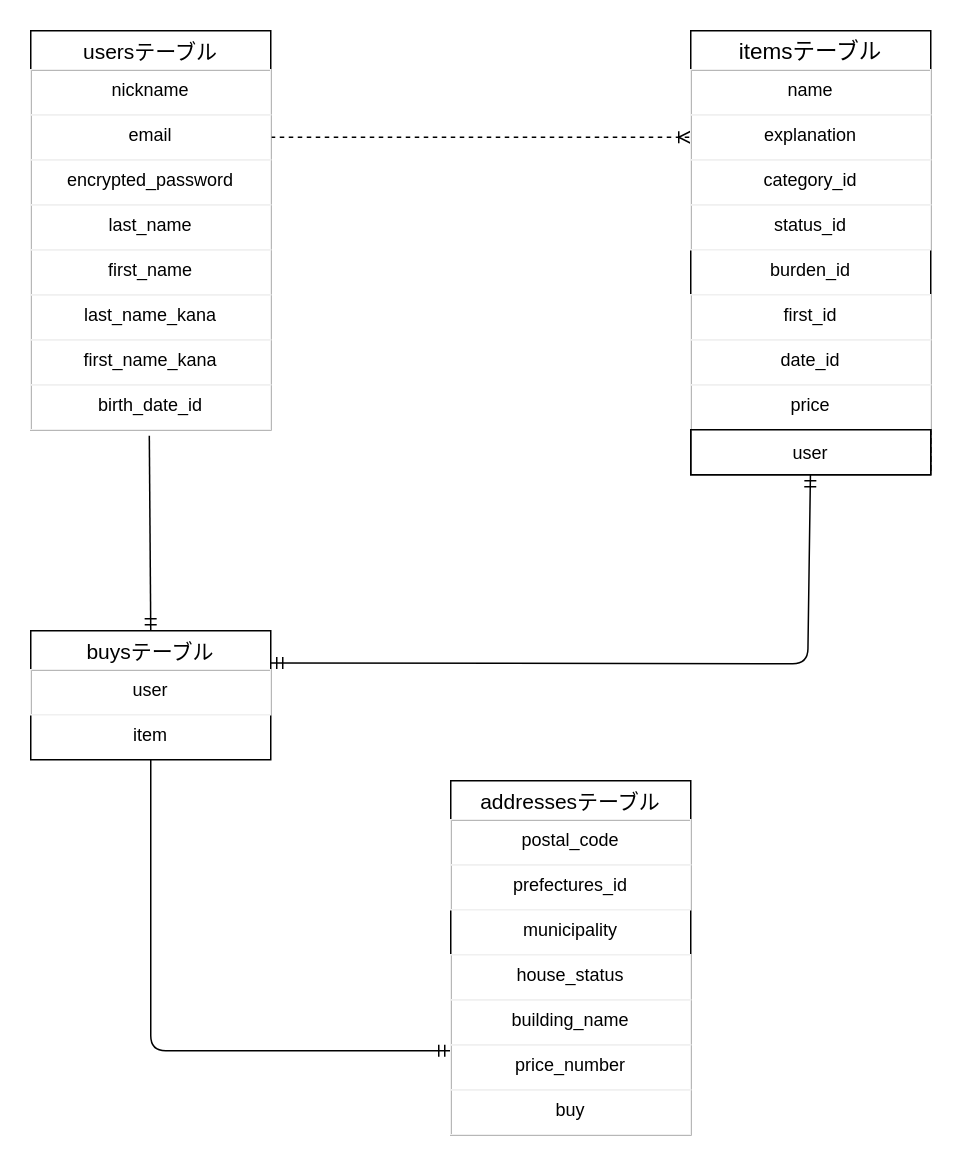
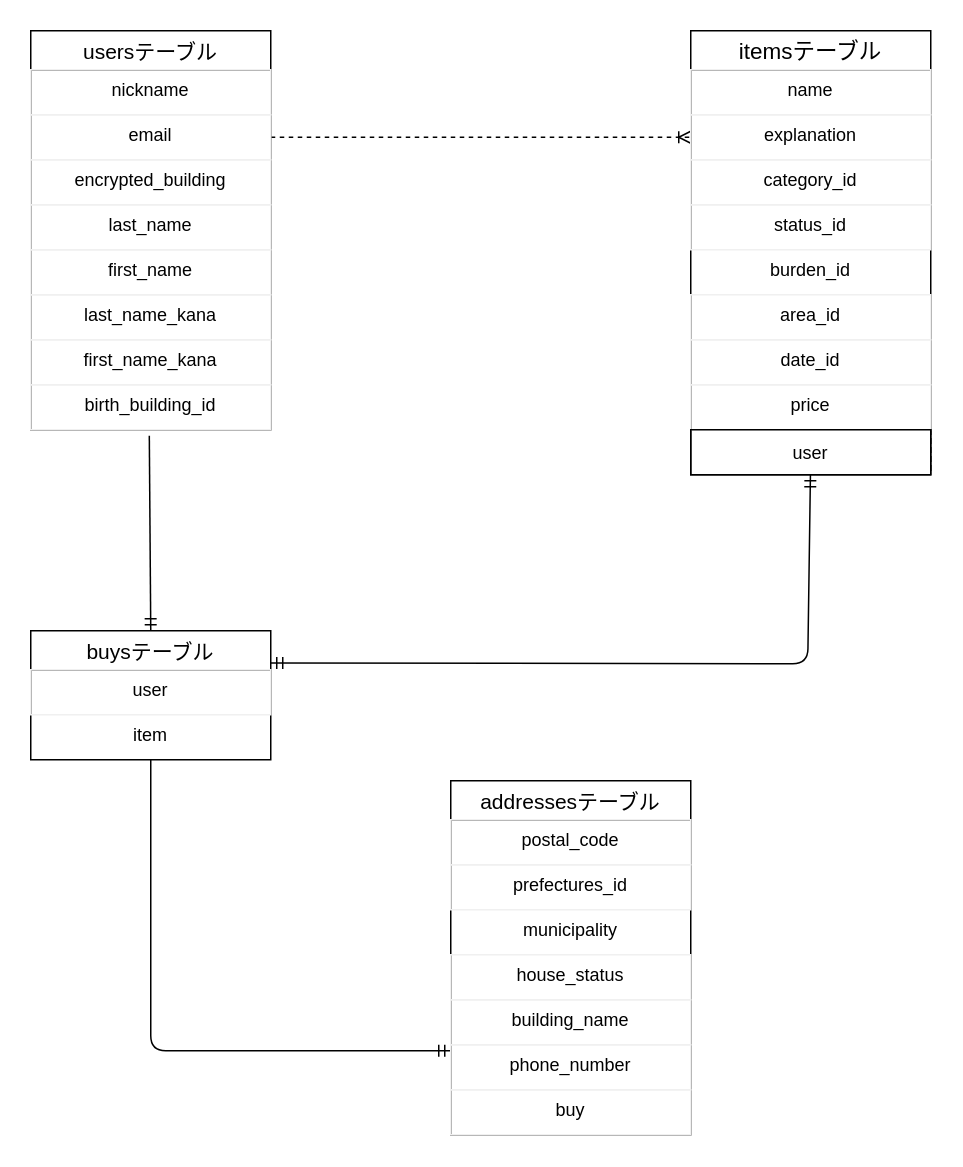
  <mxCell id="0" />
  <mxCell id="1" parent="0" />
  <mxCell id="2" value="" style="fontSize=12;html=1;endArrow=ERoneToMany;entryX=0;entryY=0.5;entryDx=0;entryDy=0;exitX=1;exitY=0.5;exitDx=0;exitDy=0;dashed=1;" parent="1" source="9" target="21" edge="1"><mxGeometry width="100" height="100" relative="1" as="geometry"><mxPoint x="190" y="210" as="sourcePoint" /><mxPoint x="440" y="330" as="targetPoint" /></mxGeometry></mxCell>
  <mxCell id="3" value="" style="fontSize=12;html=1;endArrow=ERmandOne;startArrow=ERmandOne;exitX=1;exitY=0.25;exitDx=0;exitDy=0;" parent="1" source="16" target="28" edge="1"><mxGeometry width="100" height="100" relative="1" as="geometry"><mxPoint x="210" y="421" as="sourcePoint" /><mxPoint x="440" y="330" as="targetPoint" /><Array as="points"><mxPoint x="538" y="442" /></Array></mxGeometry></mxCell>
  <mxCell id="4" value="" style="fontSize=12;html=1;endArrow=ERmandOne;exitX=0.494;exitY=1.133;exitDx=0;exitDy=0;exitPerimeter=0;" parent="1" source="15" edge="1"><mxGeometry width="100" height="100" relative="1" as="geometry"><mxPoint x="100" y="280" as="sourcePoint" /><mxPoint x="100" y="420" as="targetPoint" /></mxGeometry></mxCell>
  <mxCell id="5" style="edgeStyle=none;rounded=0;orthogonalLoop=1;jettySize=auto;html=1;entryX=0.5;entryY=0;entryDx=0;entryDy=0;fontSize=30;" parent="1" source="16" target="16" edge="1"><mxGeometry relative="1" as="geometry" /></mxCell>
  <mxCell id="6" value="" style="fontSize=12;html=1;endArrow=ERmandOne;" parent="1" source="18" edge="1"><mxGeometry width="100" height="100" relative="1" as="geometry"><mxPoint x="100" y="590" as="sourcePoint" /><mxPoint x="300" y="700" as="targetPoint" /><Array as="points"><mxPoint x="100" y="700" /></Array></mxGeometry></mxCell>
  <mxCell id="7" value="usersテーブル" style="swimlane;fontStyle=0;childLayout=stackLayout;horizontal=1;startSize=26;horizontalStack=0;resizeParent=1;resizeParentMax=0;resizeLast=0;collapsible=1;marginBottom=0;align=center;fontSize=14;" parent="1" vertex="1"><mxGeometry x="20" y="20" width="160" height="266" as="geometry" /></mxCell>
  <mxCell id="8" value="nickname" style="text;fillColor=none;spacingLeft=4;spacingRight=4;overflow=hidden;rotatable=0;points=[[0,0.5],[1,0.5]];portConstraint=eastwest;fontSize=12;align=center;strokeColor=#f0f0f0;" parent="7" vertex="1"><mxGeometry y="26" width="160" height="30" as="geometry" /></mxCell>
  <mxCell id="9" value="email" style="text;fillColor=none;spacingLeft=4;spacingRight=4;overflow=hidden;rotatable=0;points=[[0,0.5],[1,0.5]];portConstraint=eastwest;fontSize=12;align=center;strokeColor=#f0f0f0;" parent="7" vertex="1"><mxGeometry y="56" width="160" height="30" as="geometry" /></mxCell>
- <mxCell id="10" value="encrypted_password" style="text;fillColor=none;spacingLeft=4;spacingRight=4;overflow=hidden;rotatable=0;points=[[0,0.5],[1,0.5]];portConstraint=eastwest;fontSize=12;align=center;strokeColor=#f0f0f0;" parent="7" vertex="1"><mxGeometry y="86" width="160" height="30" as="geometry" /></mxCell>
+ <mxCell id="10" value="encrypted_building" style="text;fillColor=none;spacingLeft=4;spacingRight=4;overflow=hidden;rotatable=0;points=[[0,0.5],[1,0.5]];portConstraint=eastwest;fontSize=12;align=center;strokeColor=#f0f0f0;" parent="7" vertex="1"><mxGeometry y="86" width="160" height="30" as="geometry" /></mxCell>
  <mxCell id="11" value="last_name" style="text;fillColor=none;spacingLeft=4;spacingRight=4;overflow=hidden;rotatable=0;points=[[0,0.5],[1,0.5]];portConstraint=eastwest;fontSize=12;strokeColor=#f0f0f0;align=center;" parent="7" vertex="1"><mxGeometry y="116" width="160" height="30" as="geometry" /></mxCell>
  <mxCell id="12" value="first_name" style="text;fillColor=none;spacingLeft=4;spacingRight=4;overflow=hidden;rotatable=0;points=[[0,0.5],[1,0.5]];portConstraint=eastwest;fontSize=12;strokeColor=#f0f0f0;align=center;" parent="7" vertex="1"><mxGeometry y="146" width="160" height="30" as="geometry" /></mxCell>
  <mxCell id="13" value="last_name_kana" style="text;fillColor=none;spacingLeft=4;spacingRight=4;overflow=hidden;rotatable=0;points=[[0,0.5],[1,0.5]];portConstraint=eastwest;fontSize=12;strokeColor=#f0f0f0;align=center;" parent="7" vertex="1"><mxGeometry y="176" width="160" height="30" as="geometry" /></mxCell>
  <mxCell id="14" value="first_name_kana" style="text;fillColor=none;spacingLeft=4;spacingRight=4;overflow=hidden;rotatable=0;points=[[0,0.5],[1,0.5]];portConstraint=eastwest;fontSize=12;strokeColor=#f0f0f0;align=center;" parent="7" vertex="1"><mxGeometry y="206" width="160" height="30" as="geometry" /></mxCell>
- <mxCell id="15" value="birth_date_id" style="text;fillColor=none;spacingLeft=4;spacingRight=4;overflow=hidden;rotatable=0;points=[[0,0.5],[1,0.5]];portConstraint=eastwest;fontSize=12;strokeColor=#f0f0f0;align=center;" parent="7" vertex="1"><mxGeometry y="236" width="160" height="30" as="geometry" /></mxCell>
+ <mxCell id="15" value="birth_building_id" style="text;fillColor=none;spacingLeft=4;spacingRight=4;overflow=hidden;rotatable=0;points=[[0,0.5],[1,0.5]];portConstraint=eastwest;fontSize=12;strokeColor=#f0f0f0;align=center;" parent="7" vertex="1"><mxGeometry y="236" width="160" height="30" as="geometry" /></mxCell>
  <mxCell id="16" value="buysテーブル" style="swimlane;fontStyle=0;childLayout=stackLayout;horizontal=1;startSize=26;horizontalStack=0;resizeParent=1;resizeParentMax=0;resizeLast=0;collapsible=1;marginBottom=0;align=center;fontSize=14;" parent="1" vertex="1"><mxGeometry x="20" y="420" width="160" height="86" as="geometry" /></mxCell>
  <mxCell id="17" value="user" style="text;fillColor=none;spacingLeft=4;spacingRight=4;overflow=hidden;rotatable=0;points=[[0,0.5],[1,0.5]];portConstraint=eastwest;fontSize=12;strokeColor=#f0f0f0;align=center;" parent="16" vertex="1"><mxGeometry y="26" width="160" height="30" as="geometry" /></mxCell>
  <mxCell id="18" value="item" style="text;strokeColor=none;fillColor=none;spacingLeft=4;spacingRight=4;overflow=hidden;rotatable=0;points=[[0,0.5],[1,0.5]];portConstraint=eastwest;fontSize=12;align=center;" parent="16" vertex="1"><mxGeometry y="56" width="160" height="30" as="geometry" /></mxCell>
  <mxCell id="19" value="itemsテーブル" style="swimlane;fontStyle=0;childLayout=stackLayout;horizontal=1;startSize=26;horizontalStack=0;resizeParent=1;resizeParentMax=0;resizeLast=0;collapsible=1;marginBottom=0;align=center;fontSize=15;" parent="1" vertex="1"><mxGeometry x="460" y="20" width="160" height="296" as="geometry"><mxRectangle x="560" y="160" width="70" height="26" as="alternateBounds" /></mxGeometry></mxCell>
  <mxCell id="20" value="name" style="text;fillColor=none;spacingLeft=4;spacingRight=4;overflow=hidden;rotatable=0;points=[[0,0.5],[1,0.5]];portConstraint=eastwest;fontSize=12;strokeColor=#f0f0f0;align=center;" parent="19" vertex="1"><mxGeometry y="26" width="160" height="30" as="geometry" /></mxCell>
  <mxCell id="21" value="explanation" style="text;fillColor=none;spacingLeft=4;spacingRight=4;overflow=hidden;rotatable=0;points=[[0,0.5],[1,0.5]];portConstraint=eastwest;fontSize=12;strokeColor=#f0f0f0;align=center;" parent="19" vertex="1"><mxGeometry y="56" width="160" height="30" as="geometry" /></mxCell>
  <mxCell id="22" value="category_id" style="text;fillColor=none;spacingLeft=4;spacingRight=4;overflow=hidden;rotatable=0;points=[[0,0.5],[1,0.5]];portConstraint=eastwest;fontSize=12;strokeColor=#f0f0f0;align=center;" parent="19" vertex="1"><mxGeometry y="86" width="160" height="30" as="geometry" /></mxCell>
  <mxCell id="23" value="status_id" style="text;fillColor=none;spacingLeft=4;spacingRight=4;overflow=hidden;rotatable=0;points=[[0,0.5],[1,0.5]];portConstraint=eastwest;fontSize=12;strokeColor=#f0f0f0;align=center;" parent="19" vertex="1"><mxGeometry y="116" width="160" height="30" as="geometry" /></mxCell>
  <mxCell id="24" value="burden_id" style="text;strokeColor=none;fillColor=none;spacingLeft=4;spacingRight=4;overflow=hidden;rotatable=0;points=[[0,0.5],[1,0.5]];portConstraint=eastwest;fontSize=12;align=center;" parent="19" vertex="1"><mxGeometry y="146" width="160" height="30" as="geometry" /></mxCell>
- <mxCell id="25" value="first_id" style="text;fillColor=none;spacingLeft=4;spacingRight=4;overflow=hidden;rotatable=0;points=[[0,0.5],[1,0.5]];portConstraint=eastwest;fontSize=12;strokeColor=#f0f0f0;align=center;" parent="19" vertex="1"><mxGeometry y="176" width="160" height="30" as="geometry" /></mxCell>
+ <mxCell id="25" value="area_id" style="text;fillColor=none;spacingLeft=4;spacingRight=4;overflow=hidden;rotatable=0;points=[[0,0.5],[1,0.5]];portConstraint=eastwest;fontSize=12;strokeColor=#f0f0f0;align=center;" parent="19" vertex="1"><mxGeometry y="176" width="160" height="30" as="geometry" /></mxCell>
  <mxCell id="26" value="date_id" style="text;fillColor=none;spacingLeft=4;spacingRight=4;overflow=hidden;rotatable=0;points=[[0,0.5],[1,0.5]];portConstraint=eastwest;fontSize=12;strokeColor=#f0f0f0;align=center;" parent="19" vertex="1"><mxGeometry y="206" width="160" height="30" as="geometry" /></mxCell>
  <mxCell id="27" value="price" style="text;fillColor=none;spacingLeft=4;spacingRight=4;overflow=hidden;rotatable=0;points=[[0,0.5],[1,0.5]];portConstraint=eastwest;fontSize=12;strokeColor=#f0f0f0;align=center;" parent="19" vertex="1"><mxGeometry y="236" width="160" height="30" as="geometry" /></mxCell>
  <mxCell id="28" value="" style="shape=partialRectangle;fillColor=none;align=center;verticalAlign=middle;spacingLeft=34;rotatable=0;points=[[0,0.5],[1,0.5]];portConstraint=eastwest;dropTarget=0;" parent="19" vertex="1"><mxGeometry y="266" width="160" height="30" as="geometry" /></mxCell>
  <mxCell id="29" value="user" style="shape=partialRectangle;top=0;left=0;bottom=0;fillColor=none;stokeWidth=1;dashed=1;align=center;verticalAlign=middle;spacingLeft=4;spacingRight=4;overflow=hidden;rotatable=0;points=[];portConstraint=eastwest;part=1;" parent="28" vertex="1" connectable="0"><mxGeometry width="160" height="30" as="geometry" /></mxCell>
  <mxCell id="30" value="addressesテーブル" style="swimlane;fontStyle=0;childLayout=stackLayout;horizontal=1;startSize=26;horizontalStack=0;resizeParent=1;resizeParentMax=0;resizeLast=0;collapsible=1;marginBottom=0;align=center;fontSize=14;" parent="1" vertex="1"><mxGeometry x="300" y="520" width="160" height="236" as="geometry" /></mxCell>
  <mxCell id="31" value="postal_code" style="text;fillColor=none;spacingLeft=4;spacingRight=4;overflow=hidden;rotatable=0;points=[[0,0.5],[1,0.5]];portConstraint=eastwest;fontSize=12;align=center;strokeColor=#f0f0f0;" parent="30" vertex="1"><mxGeometry y="26" width="160" height="30" as="geometry" /></mxCell>
  <mxCell id="32" value="prefectures_id" style="text;fillColor=none;spacingLeft=4;spacingRight=4;overflow=hidden;rotatable=0;points=[[0,0.5],[1,0.5]];portConstraint=eastwest;fontSize=12;align=center;strokeColor=#f0f0f0;" parent="30" vertex="1"><mxGeometry y="56" width="160" height="30" as="geometry" /></mxCell>
  <mxCell id="33" value="municipality" style="text;strokeColor=none;fillColor=none;spacingLeft=4;spacingRight=4;overflow=hidden;rotatable=0;points=[[0,0.5],[1,0.5]];portConstraint=eastwest;fontSize=12;align=center;" parent="30" vertex="1"><mxGeometry y="86" width="160" height="30" as="geometry" /></mxCell>
  <mxCell id="34" value="house_status" style="text;fillColor=none;spacingLeft=4;spacingRight=4;overflow=hidden;rotatable=0;points=[[0,0.5],[1,0.5]];portConstraint=eastwest;fontSize=12;align=center;strokeColor=#f0f0f0;" parent="30" vertex="1"><mxGeometry y="116" width="160" height="30" as="geometry" /></mxCell>
  <mxCell id="35" value="building_name" style="text;fillColor=none;spacingLeft=4;spacingRight=4;overflow=hidden;rotatable=0;points=[[0,0.5],[1,0.5]];portConstraint=eastwest;fontSize=12;align=center;strokeColor=#f0f0f0;" parent="30" vertex="1"><mxGeometry y="146" width="160" height="30" as="geometry" /></mxCell>
- <mxCell id="36" value="price_number" style="text;fillColor=none;spacingLeft=4;spacingRight=4;overflow=hidden;rotatable=0;points=[[0,0.5],[1,0.5]];portConstraint=eastwest;fontSize=12;strokeColor=#f0f0f0;align=center;" parent="30" vertex="1"><mxGeometry y="176" width="160" height="30" as="geometry" /></mxCell>
+ <mxCell id="36" value="phone_number" style="text;fillColor=none;spacingLeft=4;spacingRight=4;overflow=hidden;rotatable=0;points=[[0,0.5],[1,0.5]];portConstraint=eastwest;fontSize=12;strokeColor=#f0f0f0;align=center;" parent="30" vertex="1"><mxGeometry y="176" width="160" height="30" as="geometry" /></mxCell>
  <mxCell id="37" value="buy" style="text;fillColor=none;spacingLeft=4;spacingRight=4;overflow=hidden;rotatable=0;points=[[0,0.5],[1,0.5]];portConstraint=eastwest;fontSize=12;strokeColor=#f0f0f0;align=center;" parent="30" vertex="1"><mxGeometry y="206" width="160" height="30" as="geometry" /></mxCell>
